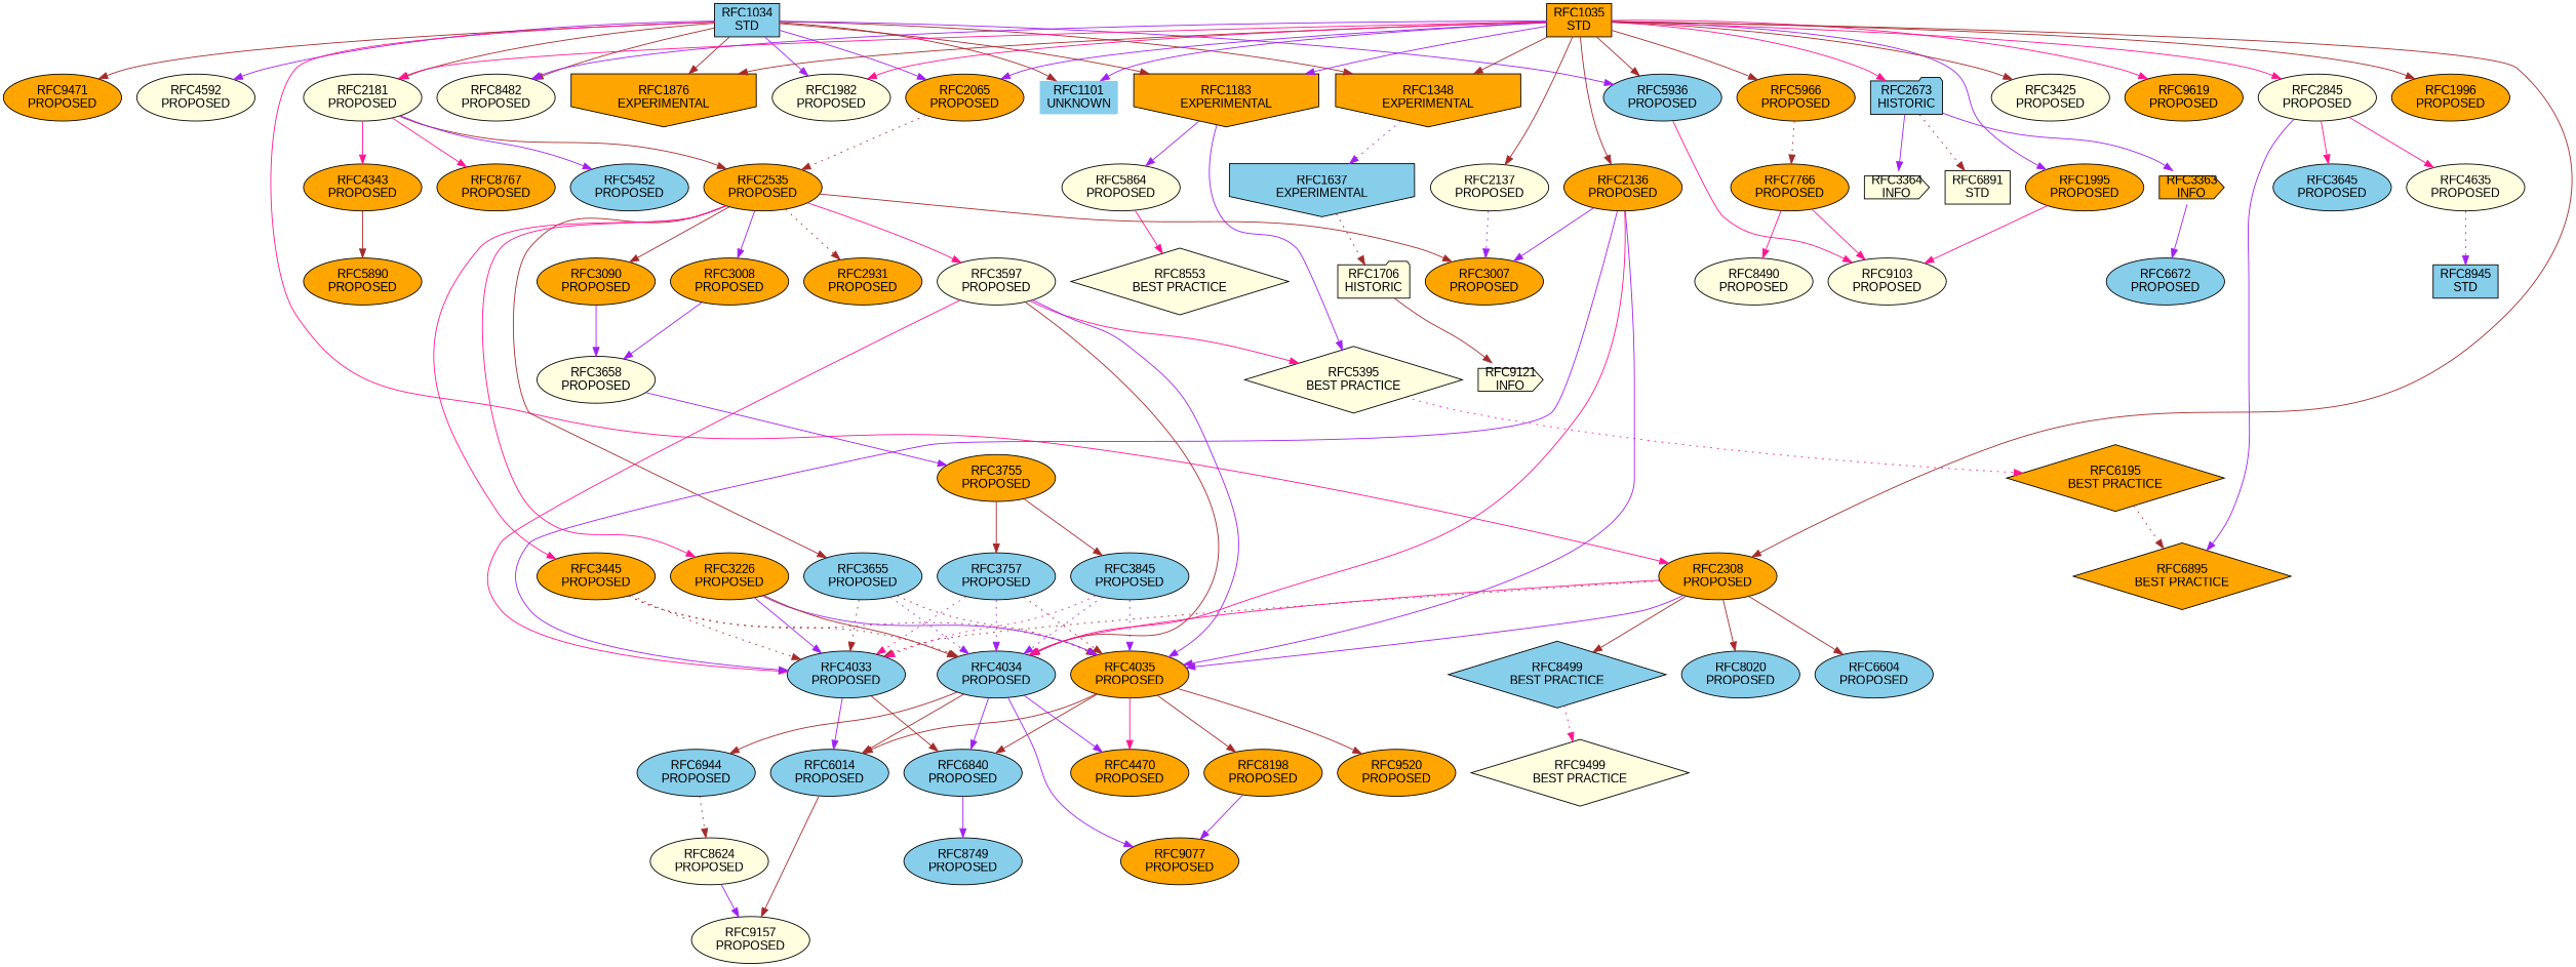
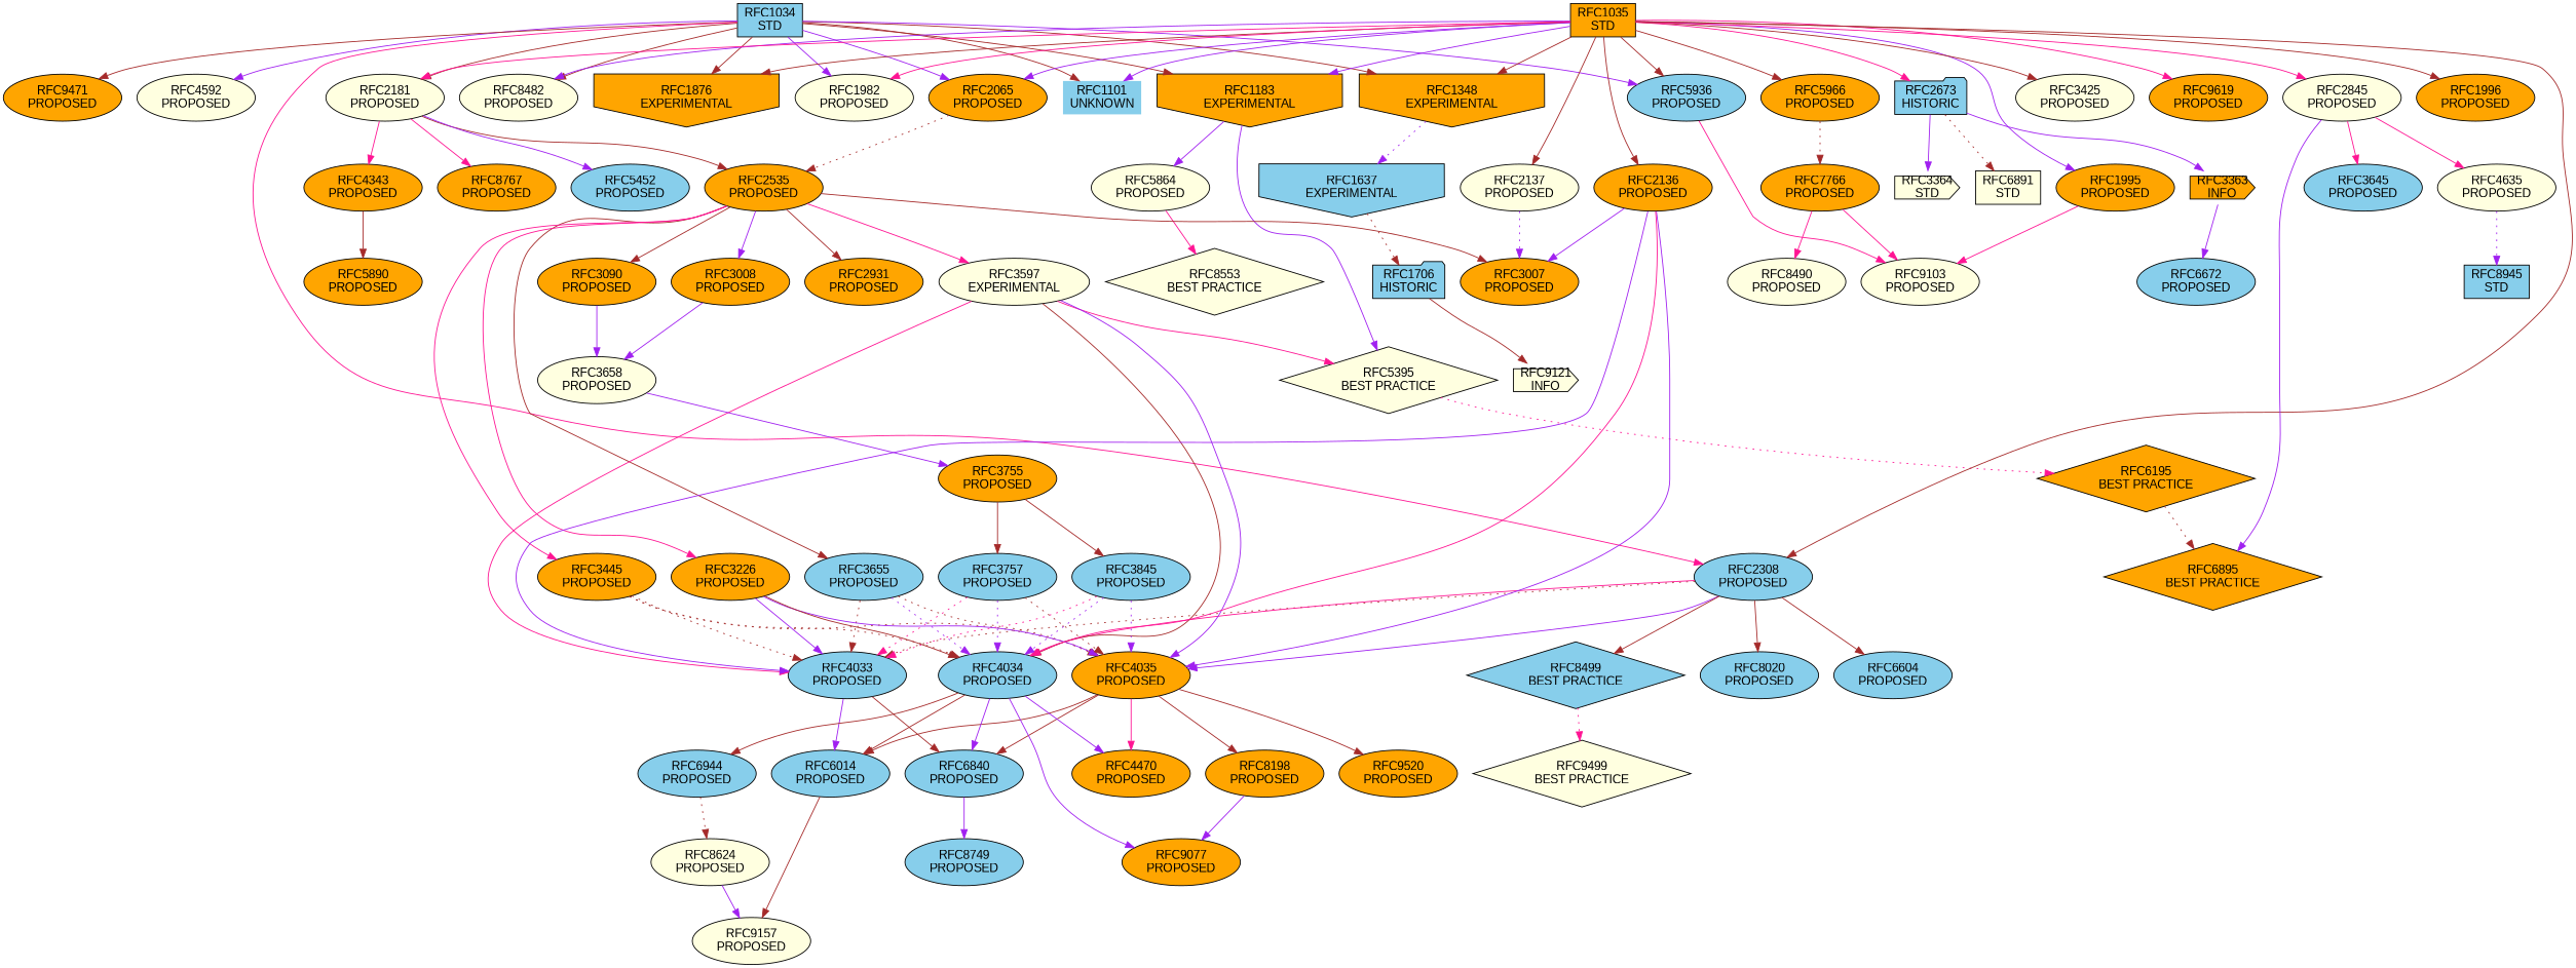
  strict digraph {
    fontname="Liberation Sans"
    node [fillcolor=orange fontname="Liberation Sans" shape=ellipse style=filled]
    edge [color=brown fontname="Liberation Sans"]
    n1 [label="RFC8198\nPROPOSED"]
    n2 [label="RFC9077\nPROPOSED"]
    n3 [fillcolor=lightyellow label="RFC4592\nPROPOSED"]
    n4 [label="RFC6195\nBEST PRACTICE" shape=diamond]
    n5 [label="RFC6895\nBEST PRACTICE" shape=diamond]
    n6 [fillcolor=skyblue label="RFC1034\nSTD" shape=box]
    n7 [label="RFC1348\nEXPERIMENTAL" shape=invhouse]
    n8 [label="RFC1183\nEXPERIMENTAL" shape=invhouse]
    n9 [fillcolor=skyblue label="RFC1101\nUNKNOWN" shape=plaintext]
    n10 [label="RFC2065\nPROPOSED"]
    n11 [fillcolor=lightyellow label="RFC8482\nPROPOSED"]
    n12 [fillcolor=lightyellow label="RFC2181\nPROPOSED"]
    n13 [label="RFC1876\nEXPERIMENTAL" shape=invhouse]
    n14 [fillcolor=lightyellow label="RFC1982\nPROPOSED"]
    n15 [label="RFC9471\nPROPOSED"]
-   n16 [label="RFC2308\nPROPOSED"]
+   n16 [fillcolor=skyblue label="RFC2308\nPROPOSED"]
    n17 [fillcolor=skyblue label="RFC5936\nPROPOSED"]
    n18 [fillcolor=skyblue label="RFC1637\nEXPERIMENTAL" shape=invhouse]
    n19 [fillcolor=lightyellow label="RFC5395\nBEST PRACTICE" shape=diamond]
    n20 [fillcolor=lightyellow label="RFC5864\nPROPOSED"]
    n21 [label="RFC2535\nPROPOSED"]
    n22 [fillcolor=skyblue label="RFC5452\nPROPOSED"]
    n23 [label="RFC8767\nPROPOSED"]
    n24 [label="RFC4343\nPROPOSED"]
    n25 [fillcolor=skyblue label="RFC4033\nPROPOSED"]
    n26 [label="RFC4035\nPROPOSED"]
    n27 [fillcolor=skyblue label="RFC4034\nPROPOSED"]
    n28 [fillcolor=skyblue label="RFC8499\nBEST PRACTICE" shape=diamond]
    n29 [fillcolor=skyblue label="RFC8020\nPROPOSED"]
    n30 [fillcolor=skyblue label="RFC6604\nPROPOSED"]
    n31 [fillcolor=lightyellow label="RFC9103\nPROPOSED"]
-   n32 [fillcolor=lightyellow label="RFC1706\nHISTORIC" shape=folder]
+   n32 [fillcolor=skyblue label="RFC1706\nHISTORIC" shape=folder]
    n33 [fillcolor=lightyellow label="RFC8553\nBEST PRACTICE" shape=diamond]
    n34 [fillcolor=skyblue label="RFC3655\nPROPOSED"]
    n35 [label="RFC3007\nPROPOSED"]
    n36 [label="RFC3090\nPROPOSED"]
    n37 [label="RFC3445\nPROPOSED"]
    n38 [label="RFC3008\nPROPOSED"]
    n39 [label="RFC2931\nPROPOSED"]
-   n40 [fillcolor=lightyellow label="RFC3597\nPROPOSED"]
+   n40 [fillcolor=lightyellow label="RFC3597\nEXPERIMENTAL"]
    n41 [label="RFC3226\nPROPOSED"]
    n42 [label="RFC5890\nPROPOSED"]
    n43 [fillcolor=skyblue label="RFC6014\nPROPOSED"]
    n44 [fillcolor=skyblue label="RFC6840\nPROPOSED"]
    n45 [label="RFC4470\nPROPOSED"]
    n46 [label="RFC9520\nPROPOSED"]
    n47 [fillcolor=skyblue label="RFC6944\nPROPOSED"]
    n48 [fillcolor=lightyellow label="RFC9499\nBEST PRACTICE" shape=diamond]
    n49 [fillcolor=lightyellow label="RFC9157\nPROPOSED"]
    n50 [fillcolor=skyblue label="RFC8749\nPROPOSED"]
    n51 [fillcolor=lightyellow label="RFC8624\nPROPOSED"]
    n52 [fillcolor=lightyellow label="RFC9121\nINFO" shape=cds]
    n53 [label="RFC7766\nPROPOSED"]
    n54 [fillcolor=lightyellow label="RFC8490\nPROPOSED"]
    n55 [fillcolor=lightyellow label="RFC3658\nPROPOSED"]
    n56 [label="RFC3755\nPROPOSED"]
    n57 [fillcolor=skyblue label="RFC3845\nPROPOSED"]
    n58 [fillcolor=skyblue label="RFC3757\nPROPOSED"]
-   n59 [fillcolor=lightyellow label="RFC3364\nINFO" shape=cds]
+   n59 [fillcolor=lightyellow label="RFC3364\nSTD" shape=cds]
    n60 [label="RFC1995\nPROPOSED"]
    n61 [fillcolor=lightyellow label="RFC2137\nPROPOSED"]
    n62 [label="RFC2136\nPROPOSED"]
    n63 [label="RFC5966\nPROPOSED"]
    n64 [fillcolor=skyblue label="RFC3645\nPROPOSED"]
    n65 [fillcolor=skyblue label="RFC6672\nPROPOSED"]
    n66 [label="RFC1035\nSTD" shape=box]
    n67 [fillcolor=skyblue label="RFC2673\nHISTORIC" shape=folder]
    n68 [fillcolor=lightyellow label="RFC3425\nPROPOSED"]
    n69 [label="RFC9619\nPROPOSED"]
    n70 [fillcolor=lightyellow label="RFC2845\nPROPOSED"]
    n71 [label="RFC1996\nPROPOSED"]
    n72 [fillcolor=lightyellow label="RFC6891\nSTD" shape=box]
    n73 [label="RFC3363\nINFO" shape=cds]
    n74 [fillcolor=lightyellow label="RFC4635\nPROPOSED"]
    n75 [fillcolor=skyblue label="RFC8945\nSTD" shape=box]
    n1 -> n2 [color=purple]
    n4 -> n5 [style=dotted]
    n6 -> n3 [color=purple]
    n6 -> n7
    n6 -> n8
    n6 -> n9
    n6 -> n10 [color=purple]
    n6 -> n11
    n6 -> n12
    n6 -> n13
    n6 -> n14 [color=purple]
    n6 -> n15
    n6 -> n16 [color=deeppink]
    n6 -> n17 [color=purple]
    n7 -> n18 [color=purple style=dotted]
    n8 -> n19 [color=purple]
    n8 -> n20 [color=purple]
    n10 -> n21 [style=dotted]
    n12 -> n21
    n12 -> n22 [color=purple]
    n12 -> n23 [color=deeppink]
    n12 -> n24 [color=deeppink]
    n16 -> n25 [style=dotted]
    n16 -> n26 [color=purple]
    n16 -> n27 [color=deeppink]
    n16 -> n28
    n16 -> n29
    n16 -> n30
    n17 -> n31 [color=deeppink]
    n18 -> n32 [style=dotted]
    n19 -> n4 [color=deeppink style=dotted]
    n20 -> n33 [color=deeppink]
    n21 -> n34
    n21 -> n35
    n21 -> n36
    n21 -> n37 [color=deeppink]
    n21 -> n38 [color=purple]
-   n21 -> n39 [style=dotted]
+   n21 -> n39
    n21 -> n40 [color=deeppink]
    n21 -> n41 [color=deeppink]
    n24 -> n42
    n25 -> n43 [color=purple]
    n25 -> n44
    n26 -> n1
    n26 -> n43
    n26 -> n44
    n26 -> n45 [color=deeppink]
    n26 -> n46
    n27 -> n2 [color=purple]
    n27 -> n43
    n27 -> n44 [color=purple]
    n27 -> n45 [color=purple]
    n27 -> n47
    n28 -> n48 [color=deeppink style=dotted]
    n32 -> n52
    n34 -> n25 [style=dotted]
    n34 -> n26 [style=dotted]
    n34 -> n27 [color=purple style=dotted]
    n36 -> n55 [color=purple]
    n37 -> n25 [style=dotted]
    n37 -> n26 [style=dotted]
    n37 -> n27 [style=dotted]
    n38 -> n55 [color=purple]
    n40 -> n19 [color=deeppink]
    n40 -> n25 [color=deeppink]
    n40 -> n26 [color=purple]
    n40 -> n27
    n41 -> n25 [color=purple]
    n41 -> n26 [color=purple]
    n41 -> n27
    n43 -> n49
    n44 -> n50 [color=purple]
    n47 -> n51 [style=dotted]
    n51 -> n49 [color=purple]
    n53 -> n31 [color=deeppink]
    n53 -> n54 [color=deeppink]
    n55 -> n56 [color=purple]
    n56 -> n57
    n56 -> n58
    n57 -> n25 [color=deeppink style=dotted]
    n57 -> n26 [color=purple style=dotted]
    n57 -> n27 [color=purple style=dotted]
    n58 -> n25 [color=deeppink style=dotted]
    n58 -> n26 [style=dotted]
    n58 -> n27 [color=purple style=dotted]
    n60 -> n31 [color=deeppink]
    n61 -> n35 [color=purple style=dotted]
    n62 -> n25 [color=purple]
    n62 -> n26 [color=purple]
    n62 -> n27 [color=deeppink]
    n62 -> n35 [color=purple]
    n63 -> n53 [style=dotted]
    n66 -> n7
    n66 -> n8 [color=purple]
    n66 -> n9 [color=purple]
    n66 -> n10 [color=purple]
    n66 -> n11 [color=purple]
    n66 -> n12 [color=deeppink]
    n66 -> n13
    n66 -> n14 [color=deeppink]
    n66 -> n16
    n66 -> n17
    n66 -> n60 [color=purple]
    n66 -> n61
    n66 -> n62
    n66 -> n63
    n66 -> n67 [color=deeppink]
    n66 -> n68
    n66 -> n69 [color=deeppink]
    n66 -> n70 [color=deeppink]
    n66 -> n71
    n67 -> n59 [color=purple]
    n67 -> n72 [style=dotted]
    n67 -> n73 [color=purple]
    n70 -> n5 [color=purple]
    n70 -> n64 [color=deeppink]
    n70 -> n74 [color=deeppink]
    n73 -> n65 [color=purple]
    n74 -> n75 [color=purple style=dotted]
  }
